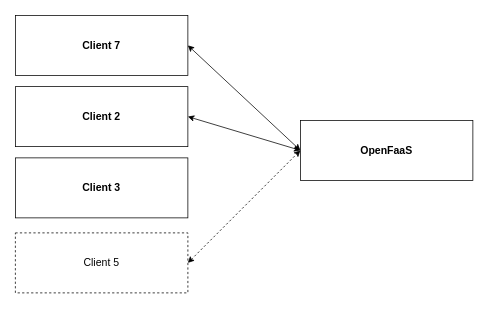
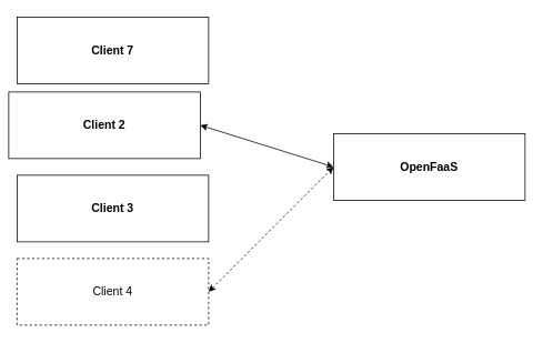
  <mxCell id="0" />
  <mxCell id="1" parent="0" />
  <mxCell id="2" value="Client 7" style="rounded=0;whiteSpace=wrap;html=1;fontStyle=1;fontSize=14;fillColor=none;" vertex="1" parent="1"><mxGeometry x="20" y="20" width="230" height="80" as="geometry" /></mxCell>
- <mxCell id="3" value="Client 2" style="rounded=0;whiteSpace=wrap;html=1;fontStyle=1;fontSize=14;fillColor=none;" vertex="1" parent="1"><mxGeometry x="20" y="115" width="230" height="80" as="geometry" /></mxCell>
+ <mxCell id="3" value="Client 2" style="rounded=0;whiteSpace=wrap;html=1;fontStyle=1;fontSize=14;fillColor=none;" vertex="1" parent="1"><mxGeometry x="10" y="110" width="230" height="80" as="geometry" /></mxCell>
  <mxCell id="4" value="Client 3" style="rounded=0;whiteSpace=wrap;html=1;fontStyle=1;fontSize=14;fillColor=none;" vertex="1" parent="1"><mxGeometry x="20" y="210" width="230" height="80" as="geometry" /></mxCell>
  <mxCell id="5" value="OpenFaaS" style="rounded=0;whiteSpace=wrap;html=1;fontStyle=1;fontSize=14;fillColor=none;" vertex="1" parent="1"><mxGeometry x="400" y="160" width="230" height="80" as="geometry" /></mxCell>
- <mxCell id="6" value="" style="endArrow=classic;startArrow=classic;html=1;rounded=0;fontSize=14;entryX=0;entryY=0.5;entryDx=0;entryDy=0;exitX=1;exitY=0.5;exitDx=0;exitDy=0;" edge="1" parent="1" source="2" target="5"><mxGeometry width="50" height="50" relative="1" as="geometry"><mxPoint x="230" y="110" as="sourcePoint" /><mxPoint x="280" y="60" as="targetPoint" /></mxGeometry></mxCell>
  <mxCell id="7" value="" style="endArrow=classic;startArrow=classic;html=1;rounded=0;fontSize=14;exitX=1;exitY=0.5;exitDx=0;exitDy=0;entryX=0;entryY=0.5;entryDx=0;entryDy=0;" edge="1" parent="1" source="3" target="5"><mxGeometry width="50" height="50" relative="1" as="geometry"><mxPoint x="320" y="260" as="sourcePoint" /><mxPoint x="370" y="210" as="targetPoint" /></mxGeometry></mxCell>
- <mxCell id="8" value="&lt;span style=&quot;font-weight: normal&quot;&gt;Client 5&lt;/span&gt;" style="rounded=0;whiteSpace=wrap;html=1;fontStyle=1;fontSize=14;fillColor=none;dashed=1;" vertex="1" parent="1"><mxGeometry x="20" y="310" width="230" height="80" as="geometry" /></mxCell>
+ <mxCell id="8" value="&lt;span style=&quot;font-weight: normal&quot;&gt;Client 4&lt;/span&gt;" style="rounded=0;whiteSpace=wrap;html=1;fontStyle=1;fontSize=14;fillColor=none;dashed=1;" vertex="1" parent="1"><mxGeometry x="20" y="310" width="230" height="80" as="geometry" /></mxCell>
  <mxCell id="9" value="" style="endArrow=classic;startArrow=classic;html=1;rounded=0;fontSize=14;entryX=0;entryY=0.5;entryDx=0;entryDy=0;exitX=1;exitY=0.5;exitDx=0;exitDy=0;dashed=1;" edge="1" parent="1" source="8" target="5"><mxGeometry width="50" height="50" relative="1" as="geometry"><mxPoint x="230" y="400" as="sourcePoint" /><mxPoint x="280" y="350" as="targetPoint" /></mxGeometry></mxCell>
